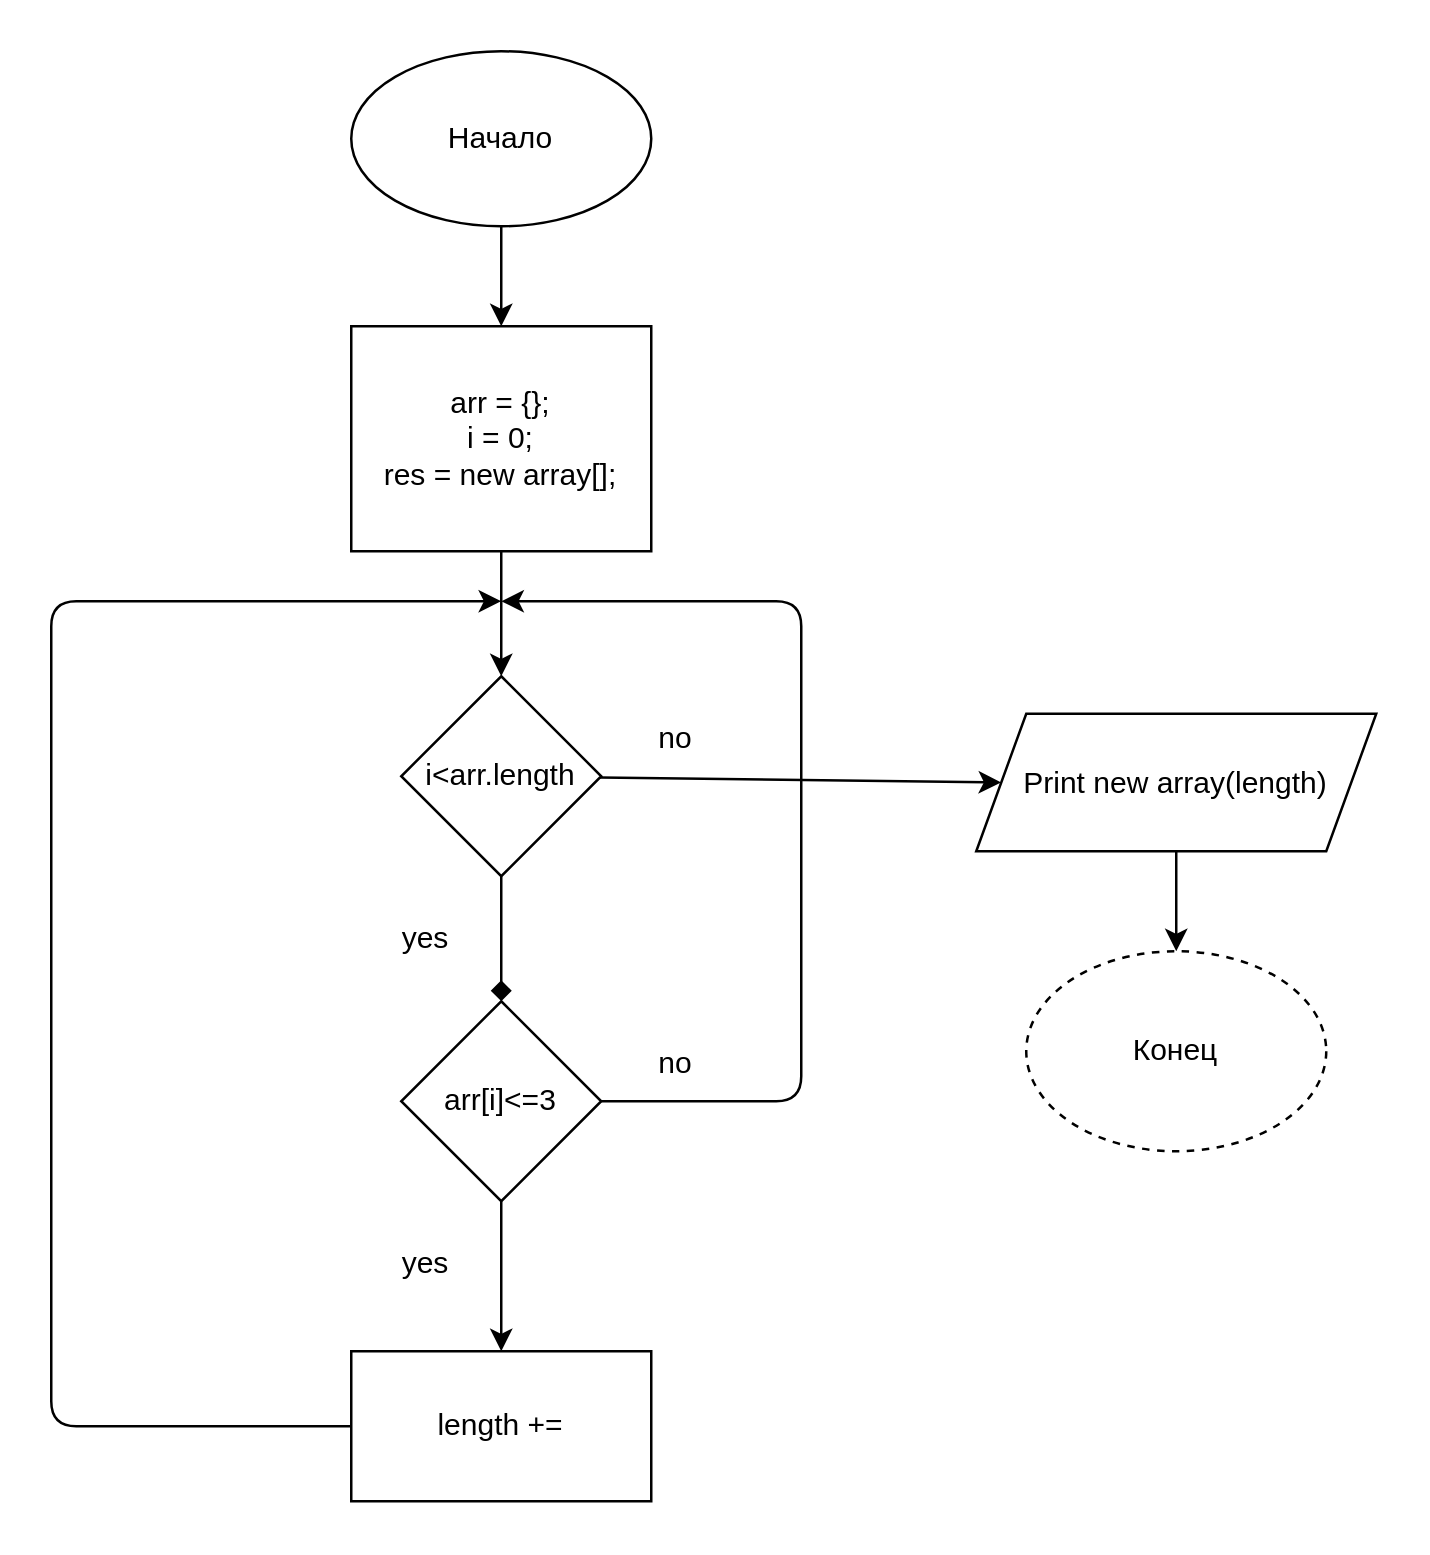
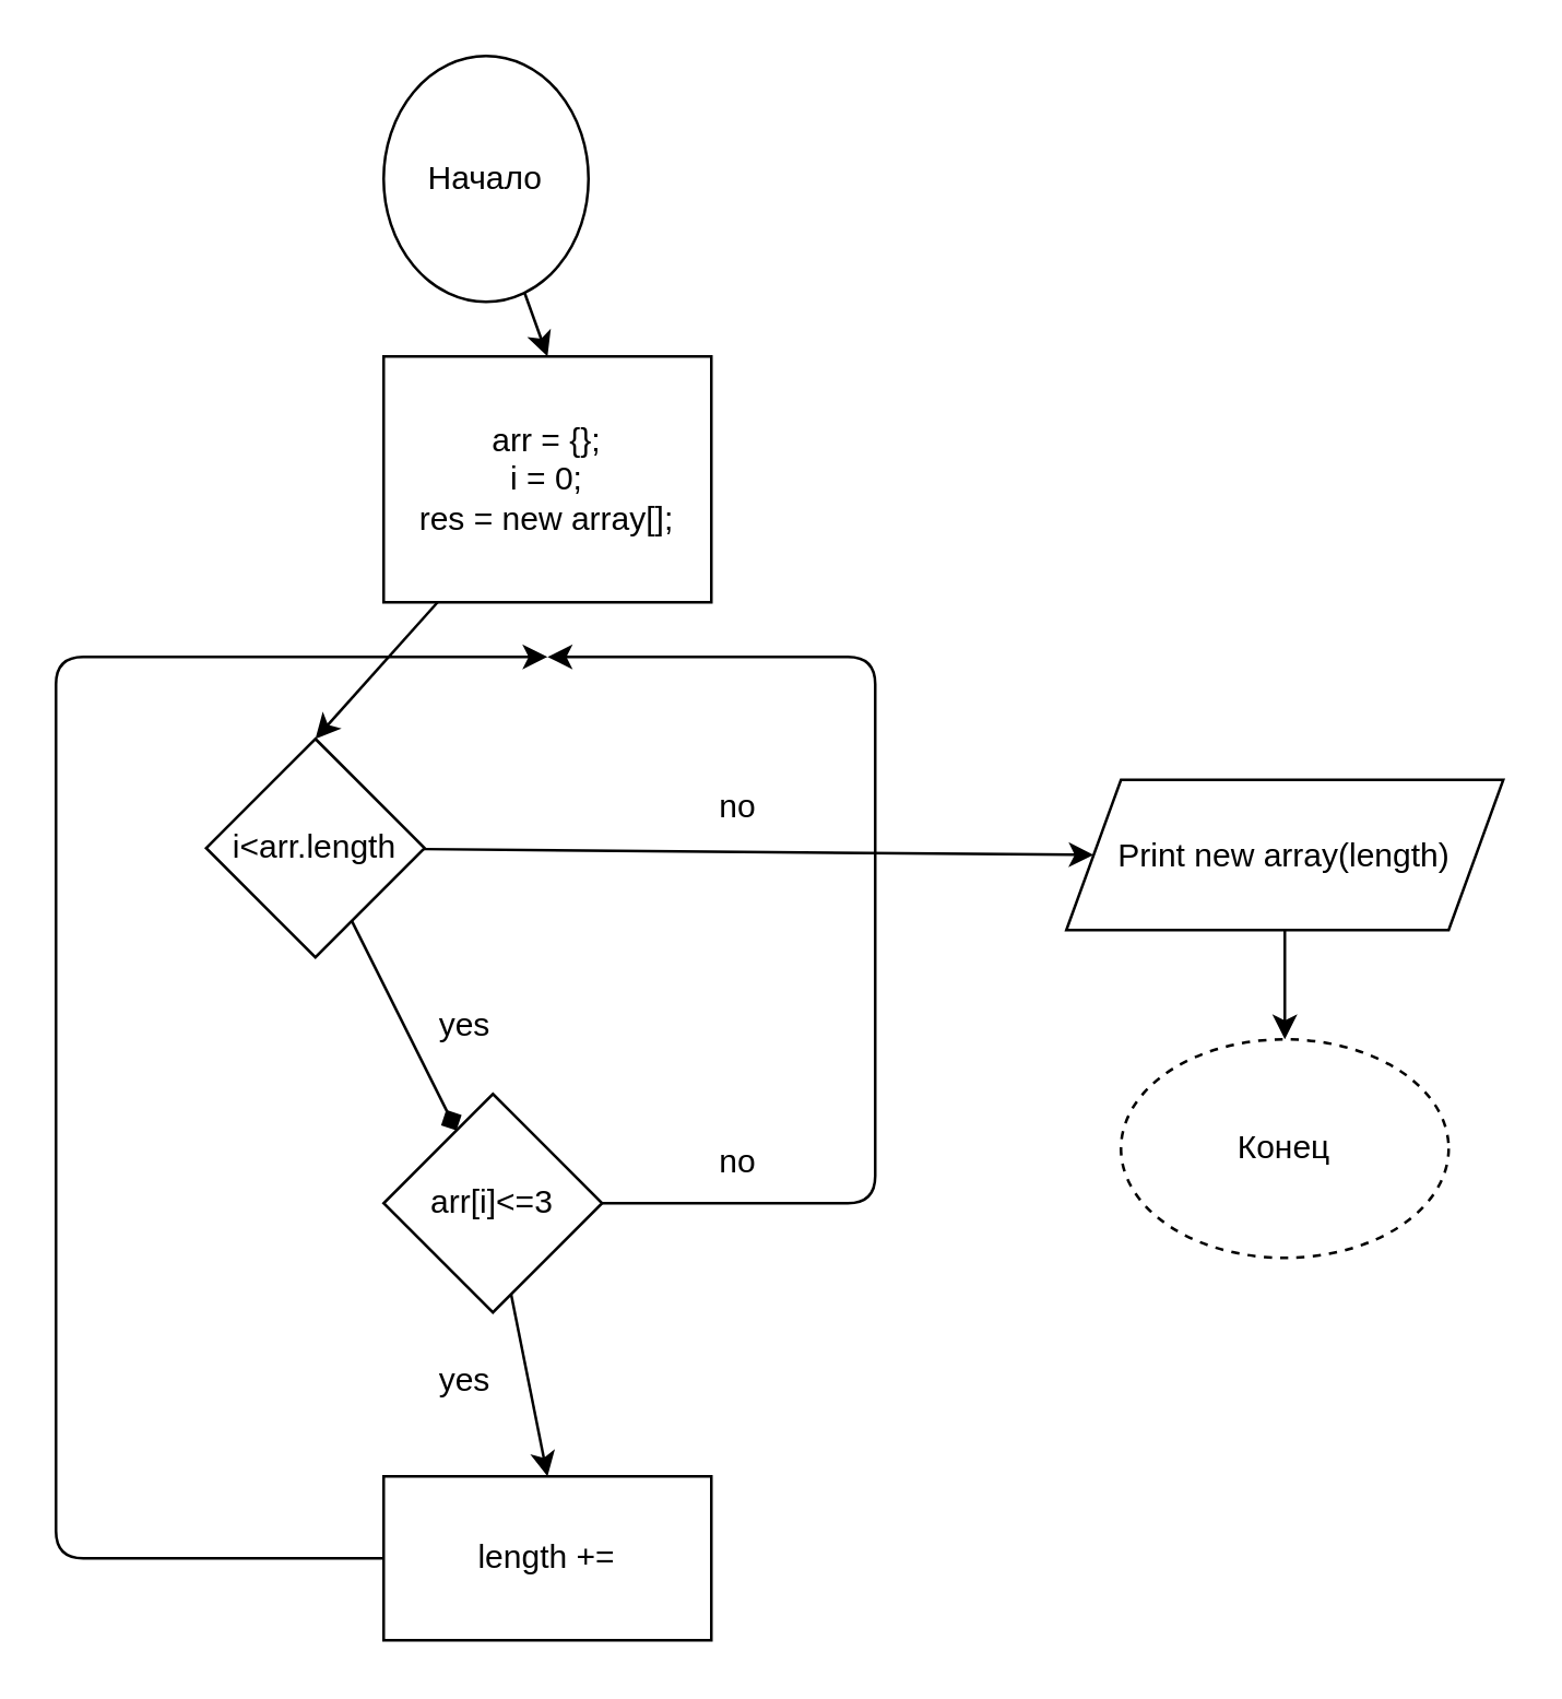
  <mxCell id="0" />
  <mxCell id="1" parent="0" />
  <mxCell id="2" style="edgeStyle=none;html=1;" edge="1" parent="1" source="3"><mxGeometry relative="1" as="geometry"><mxPoint x="200" y="130" as="targetPoint" /></mxGeometry></mxCell>
- <mxCell id="3" value="Начало" style="ellipse;whiteSpace=wrap;html=1;" vertex="1" parent="1"><mxGeometry x="140" width="120" height="70" as="geometry" y="20" /></mxCell>
+ <mxCell id="3" value="Начало" style="ellipse;whiteSpace=wrap;html=1;" vertex="1" parent="1"><mxGeometry x="140" y="20" width="75" height="90" as="geometry" /></mxCell>
  <mxCell id="4" style="edgeStyle=none;html=1;entryX=0.5;entryY=0;entryDx=0;entryDy=0;" edge="1" parent="1" source="5" target="8"><mxGeometry relative="1" as="geometry"><mxPoint x="200" y="250" as="targetPoint" /></mxGeometry></mxCell>
  <mxCell id="5" value="arr = {};&lt;br&gt;i = 0;&lt;br&gt;res = new array[];&lt;br&gt;" style="rounded=0;whiteSpace=wrap;html=1;" vertex="1" parent="1"><mxGeometry x="140" y="130" width="120" height="90" as="geometry" /></mxCell>
  <mxCell id="6" style="edgeStyle=none;html=1;endArrow=diamond;" edge="1" parent="1" source="8" target="11"><mxGeometry relative="1" as="geometry"><mxPoint x="200" y="400" as="targetPoint" /></mxGeometry></mxCell>
  <mxCell id="7" style="edgeStyle=none;html=1;entryX=0;entryY=0.5;entryDx=0;entryDy=0;" edge="1" parent="1" source="8" target="18"><mxGeometry relative="1" as="geometry" /></mxCell>
- <mxCell id="8" value="i&amp;lt;arr.length" style="rhombus;whiteSpace=wrap;html=1;" vertex="1" parent="1"><mxGeometry x="160" y="270" width="80" height="80" as="geometry" /></mxCell>
+ <mxCell id="8" value="i&amp;lt;arr.length" style="rhombus;whiteSpace=wrap;html=1;" vertex="1" parent="1"><mxGeometry x="75" y="270" width="80" height="80" as="geometry" /></mxCell>
  <mxCell id="9" style="edgeStyle=none;html=1;" edge="1" parent="1" source="11"><mxGeometry relative="1" as="geometry"><mxPoint x="200" y="540" as="targetPoint" /></mxGeometry></mxCell>
  <mxCell id="10" style="edgeStyle=none;html=1;" edge="1" parent="1" source="11"><mxGeometry relative="1" as="geometry"><mxPoint x="200" y="240" as="targetPoint" /><Array as="points"><mxPoint x="320" y="440" /><mxPoint x="320" y="240" /></Array></mxGeometry></mxCell>
- <mxCell id="11" value="arr[i]&amp;lt;=3" style="rhombus;whiteSpace=wrap;html=1;" vertex="1" parent="1"><mxGeometry x="160" y="400" width="80" height="80" as="geometry" /></mxCell>
+ <mxCell id="11" value="arr[i]&amp;lt;=3" style="rhombus;whiteSpace=wrap;html=1;" vertex="1" parent="1"><mxGeometry x="140" y="400" width="80" height="80" as="geometry" /></mxCell>
  <mxCell id="12" value="no" style="text;html=1;strokeColor=none;fillColor=none;align=center;verticalAlign=middle;whiteSpace=wrap;rounded=0;" vertex="1" parent="1"><mxGeometry x="240" y="410" width="60" height="30" as="geometry" /></mxCell>
  <mxCell id="13" value="yes" style="text;html=1;strokeColor=none;fillColor=none;align=center;verticalAlign=middle;whiteSpace=wrap;rounded=0;" vertex="1" parent="1"><mxGeometry x="140" y="360" width="60" height="30" as="geometry" /></mxCell>
  <mxCell id="14" value="yes" style="text;html=1;strokeColor=none;fillColor=none;align=center;verticalAlign=middle;whiteSpace=wrap;rounded=0;" vertex="1" parent="1"><mxGeometry x="140" y="490" width="60" height="30" as="geometry" /></mxCell>
  <mxCell id="15" style="edgeStyle=none;html=1;" edge="1" parent="1" source="16"><mxGeometry relative="1" as="geometry"><mxPoint x="200" y="240" as="targetPoint" /><Array as="points"><mxPoint x="20" y="570" /><mxPoint x="20" y="240" /></Array></mxGeometry></mxCell>
  <mxCell id="16" value="length +=" style="rounded=0;whiteSpace=wrap;html=1;" vertex="1" parent="1"><mxGeometry x="140" y="540" width="120" height="60" as="geometry" /></mxCell>
  <mxCell id="17" style="edgeStyle=none;html=1;" edge="1" parent="1" source="18" target="19"><mxGeometry relative="1" as="geometry"><mxPoint x="470" y="420" as="targetPoint" /></mxGeometry></mxCell>
  <mxCell id="18" value="Print new array(length)" style="shape=parallelogram;perimeter=parallelogramPerimeter;whiteSpace=wrap;html=1;fixedSize=1;" vertex="1" parent="1"><mxGeometry x="390" y="285" width="160" height="55" as="geometry" /></mxCell>
  <mxCell id="19" value="Конец" style="ellipse;whiteSpace=wrap;html=1;dashed=1;" vertex="1" parent="1"><mxGeometry x="410" y="380" width="120" height="80" as="geometry" /></mxCell>
  <mxCell id="20" value="no" style="text;html=1;strokeColor=none;fillColor=none;align=center;verticalAlign=middle;whiteSpace=wrap;rounded=0;" vertex="1" parent="1"><mxGeometry x="240" y="280" width="60" height="30" as="geometry" /></mxCell>
